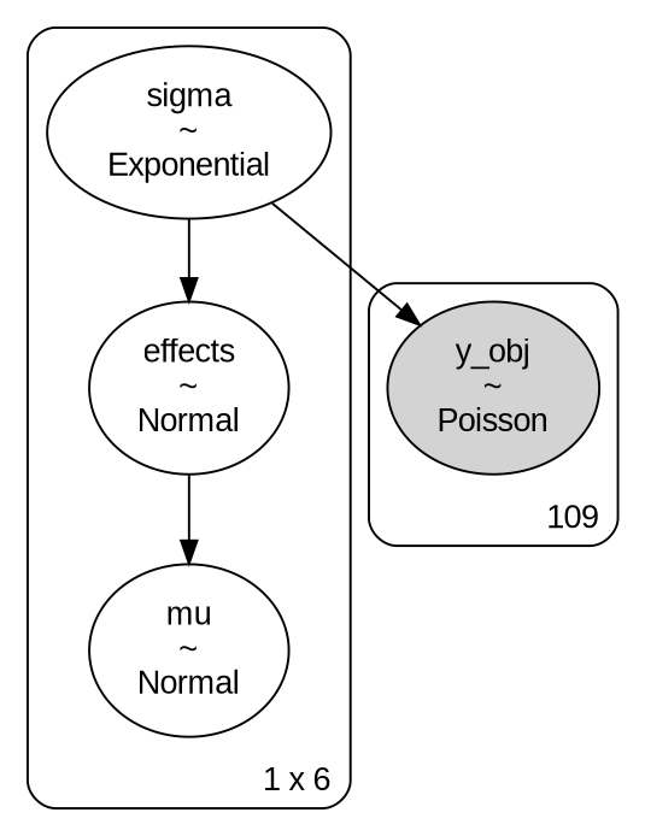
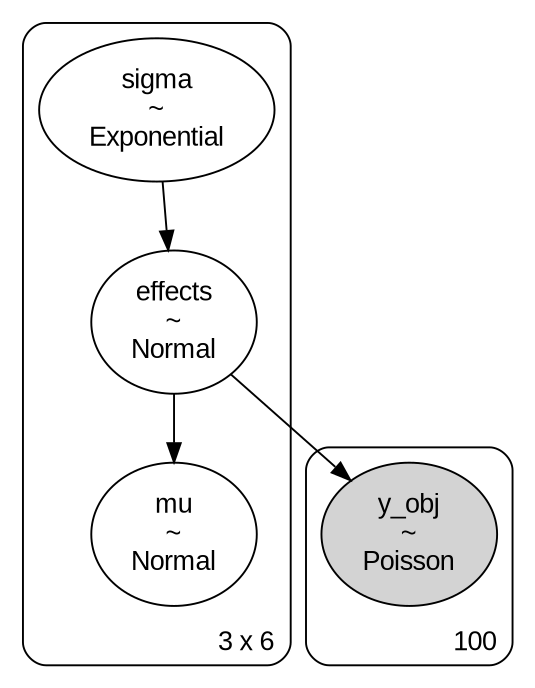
  digraph {
    fontname="Liberation Sans"
    node [fontname="Liberation Sans" shape=ellipse]
    edge [fontname="Liberation Sans"]
    n1 [label="effects\n~\nNormal"]
    n2 [label="sigma\n~\nExponential"]
    n3 [label="mu\n~\nNormal"]
    n4 [label="y_obj\n~\nPoisson" style=filled]
    subgraph cluster_1 {
-     label="1 x 6"
+     label="3 x 6"
      labeljust=r
      labelloc=b
      style=rounded
      n1
      n2
      n3
    }
    subgraph cluster_2 {
-     label=109
+     label=100
      labeljust=r
      labelloc=b
      style=rounded
      n4
    }
    n1 -> n3
-   n2 -> n4
+   n1 -> n4
    n2 -> n1
  }
